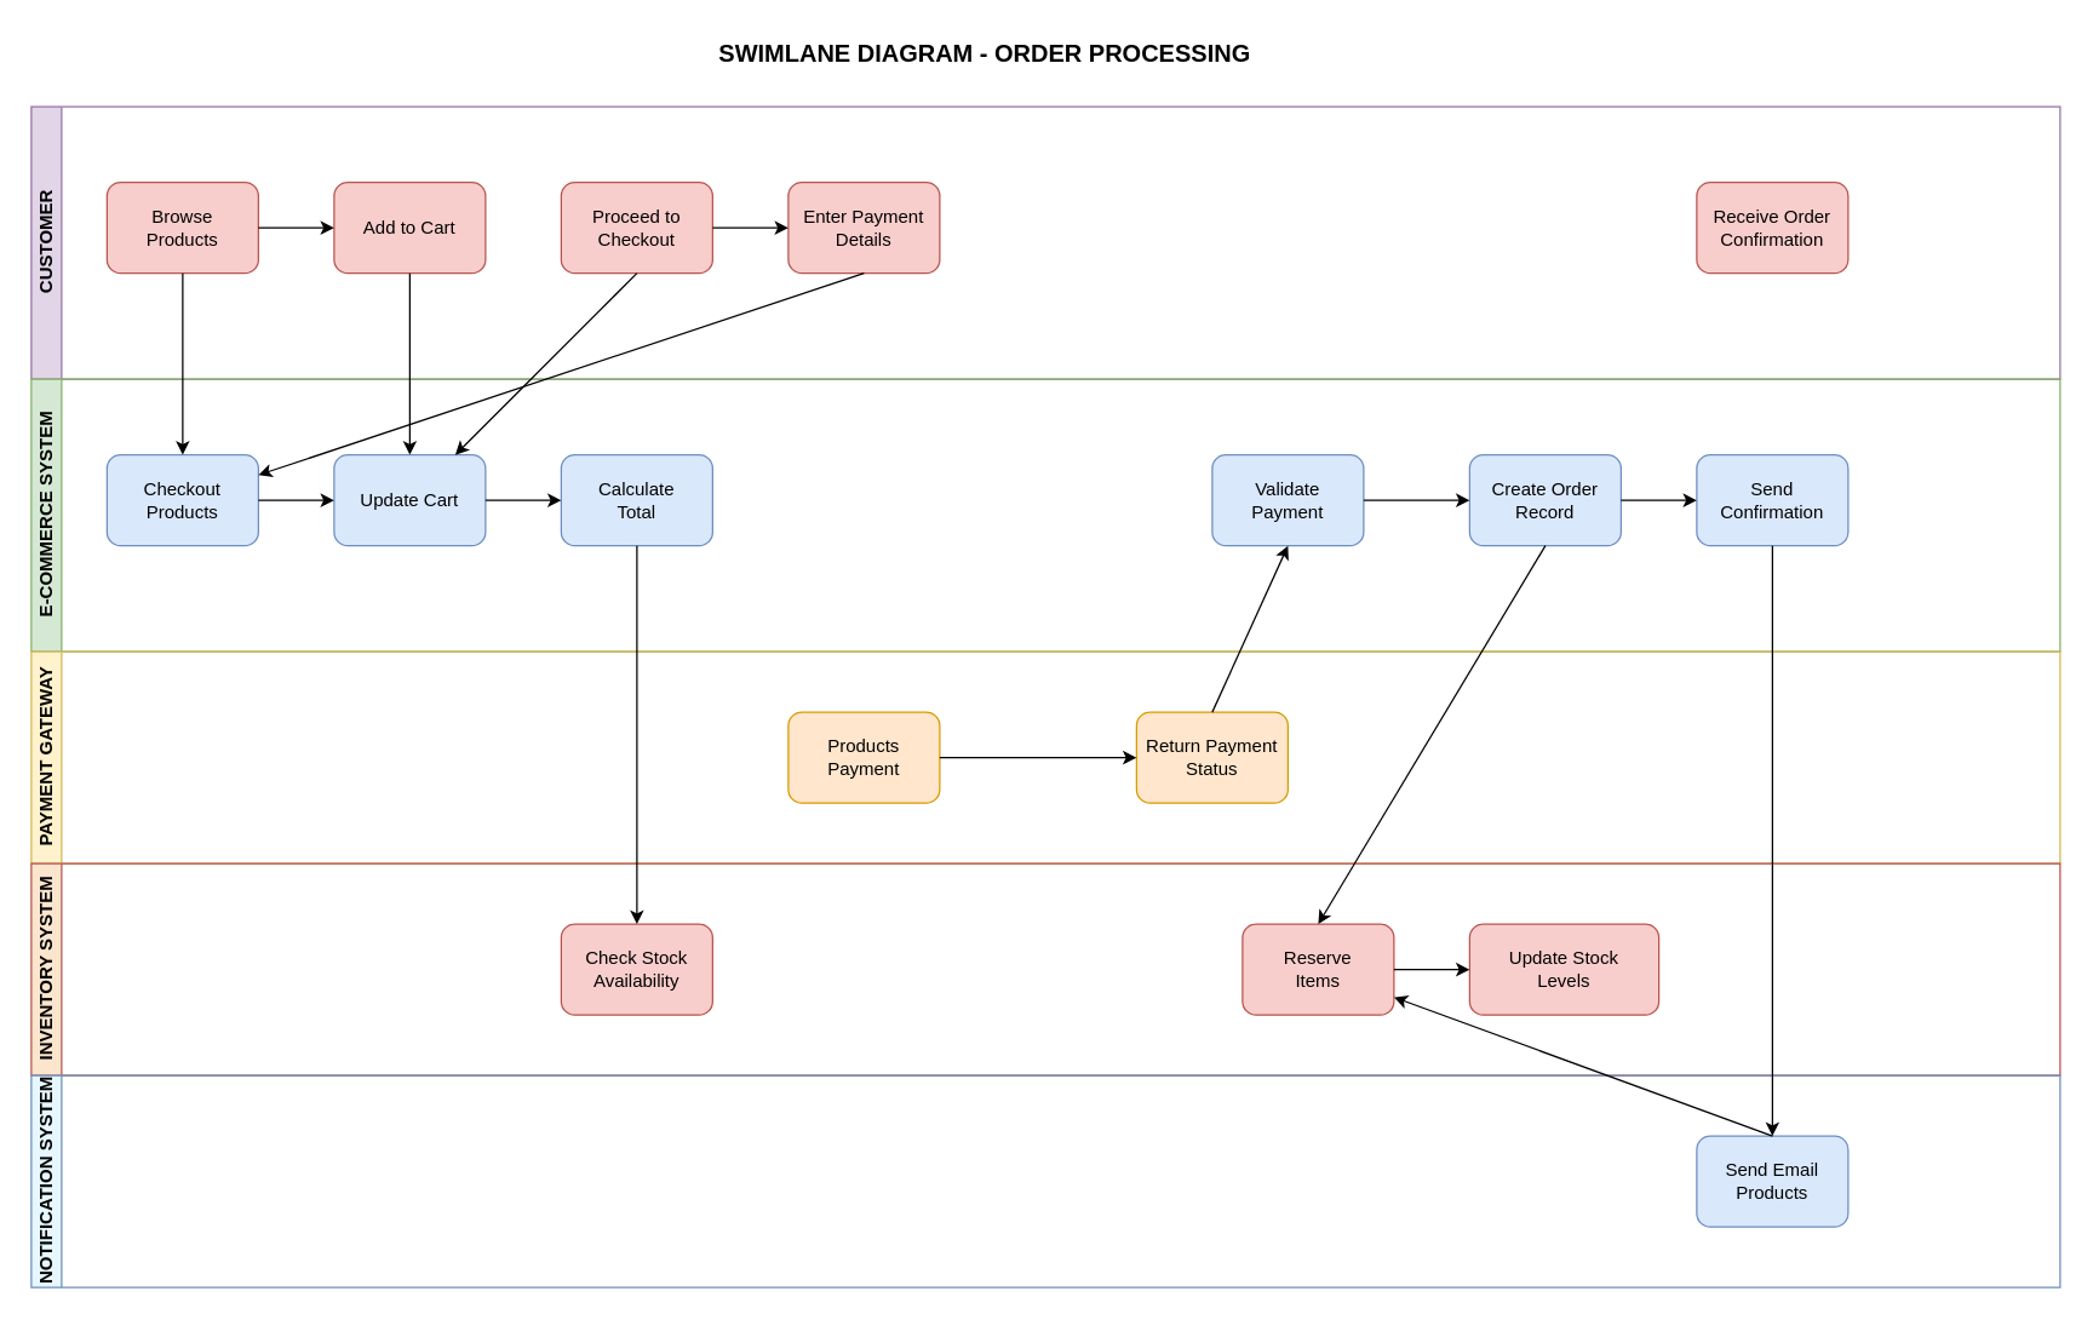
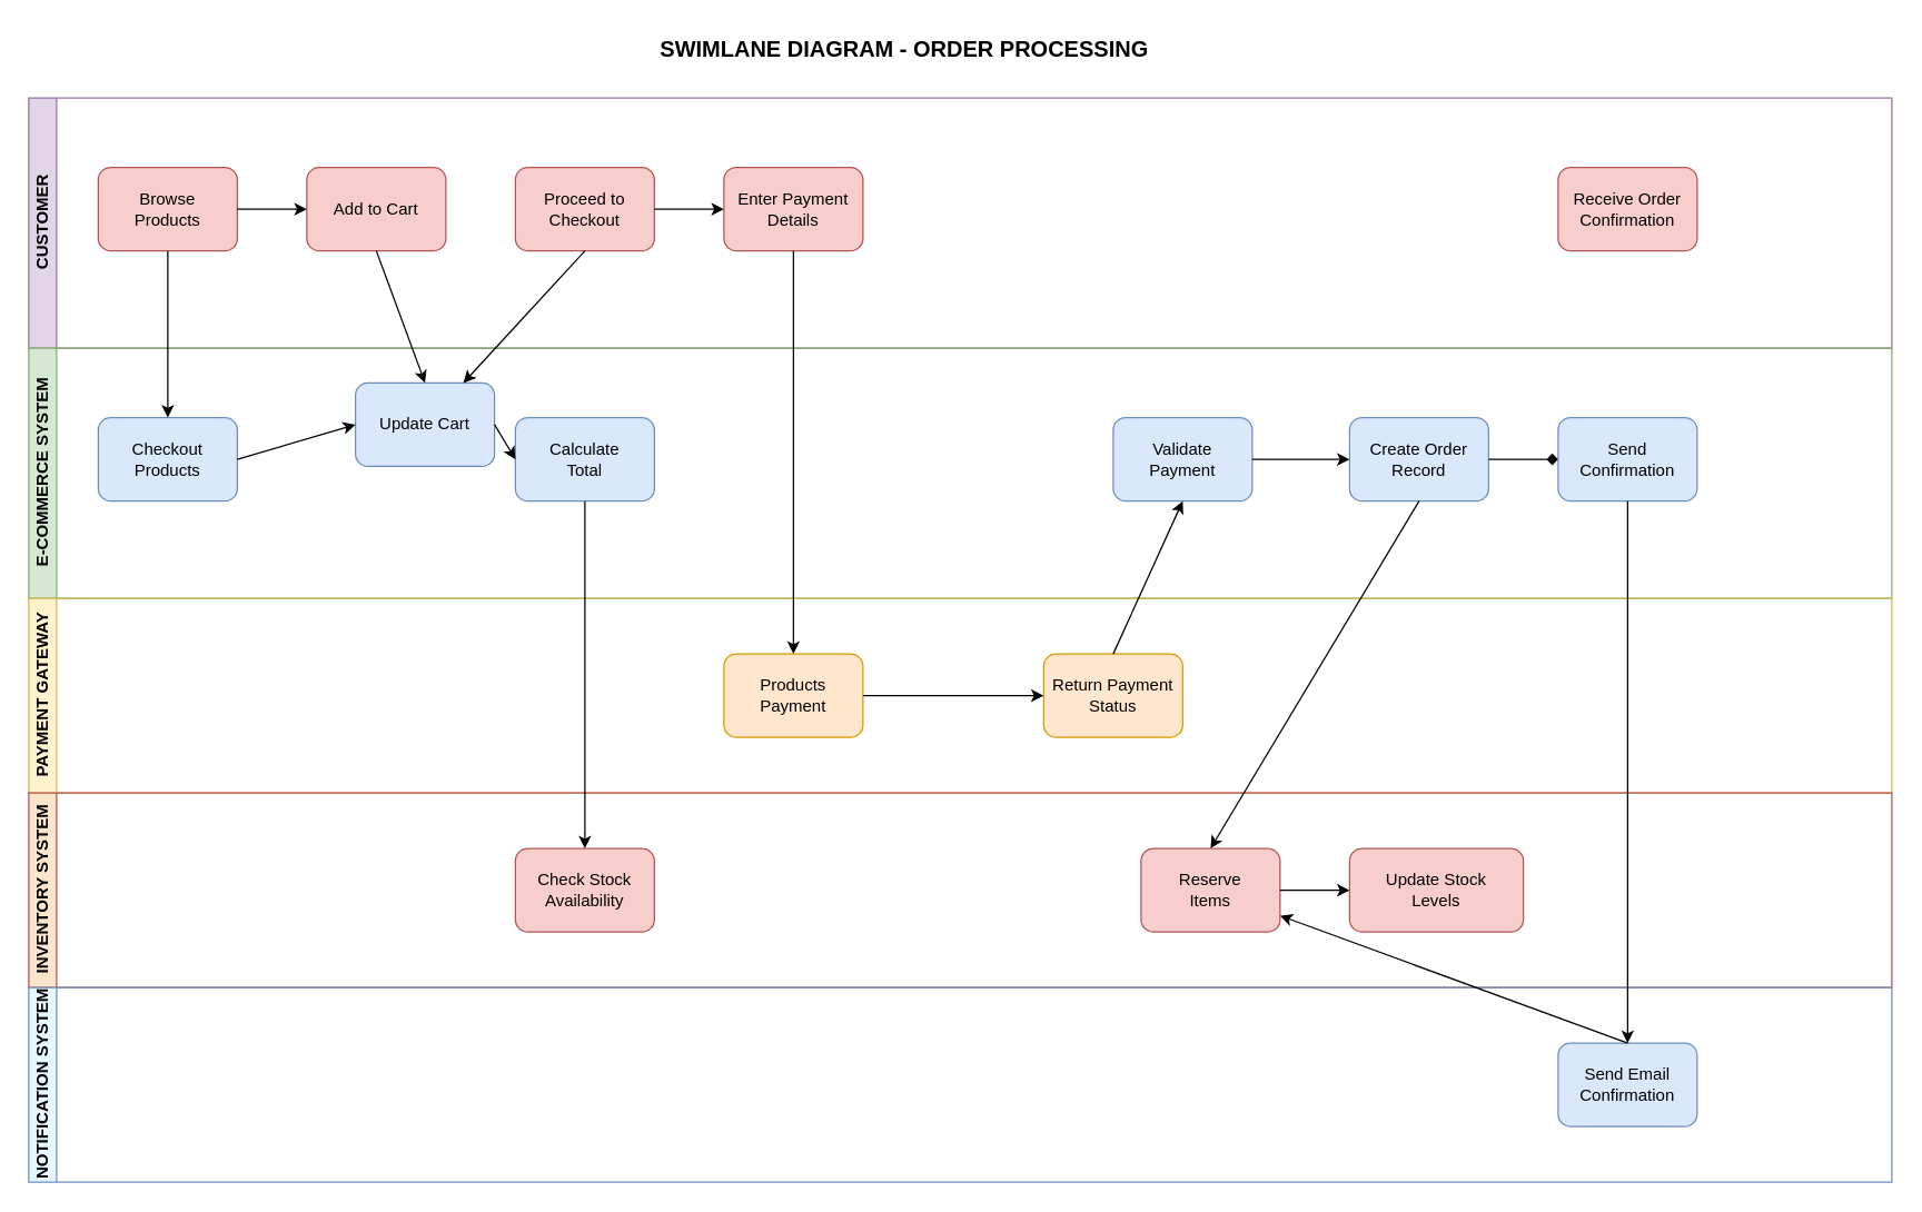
  <mxCell id="0" />
  <mxCell id="1" parent="0" />
  <mxCell id="2" value="SWIMLANE DIAGRAM - ORDER PROCESSING" style="text;html=1;strokeColor=none;fillColor=none;align=center;verticalAlign=middle;whiteSpace=wrap;rounded=0;fontSize=16;fontStyle=1;" vertex="1" parent="1"><mxGeometry x="450" y="20" width="400" height="30" as="geometry" /></mxCell>
  <mxCell id="3" value="CUSTOMER" style="swimlane;html=1;startSize=20;horizontal=0;fillColor=#e1d5e7;strokeColor=#9673a6;" vertex="1" parent="1"><mxGeometry x="20" y="70" width="1340" height="180" as="geometry" /></mxCell>
  <mxCell id="4" value="Browse&#10;Products" style="rounded=1;whiteSpace=wrap;html=1;fillColor=#f8cecc;strokeColor=#b85450;" vertex="1" parent="3"><mxGeometry x="50" y="50" width="100" height="60" as="geometry" /></mxCell>
  <mxCell id="5" value="Add to Cart" style="rounded=1;whiteSpace=wrap;html=1;fillColor=#f8cecc;strokeColor=#b85450;" vertex="1" parent="3"><mxGeometry x="200" y="50" width="100" height="60" as="geometry" /></mxCell>
  <mxCell id="6" value="Proceed to&#10;Checkout" style="rounded=1;whiteSpace=wrap;html=1;fillColor=#f8cecc;strokeColor=#b85450;" vertex="1" parent="3"><mxGeometry x="350" y="50" width="100" height="60" as="geometry" /></mxCell>
  <mxCell id="7" value="Enter Payment&#10;Details" style="rounded=1;whiteSpace=wrap;html=1;fillColor=#f8cecc;strokeColor=#b85450;" vertex="1" parent="3"><mxGeometry x="500" y="50" width="100" height="60" as="geometry" /></mxCell>
  <mxCell id="8" value="Receive Order&#10;Confirmation" style="rounded=1;whiteSpace=wrap;html=1;fillColor=#f8cecc;strokeColor=#b85450;" vertex="1" parent="3"><mxGeometry x="1100" y="50" width="100" height="60" as="geometry" /></mxCell>
  <mxCell id="9" value="E-COMMERCE SYSTEM" style="swimlane;html=1;startSize=20;horizontal=0;fillColor=#d5e8d4;strokeColor=#82b366;" vertex="1" parent="1"><mxGeometry x="20" y="250" width="1340" height="180" as="geometry" /></mxCell>
  <mxCell id="10" value="Checkout&#10;Products" style="rounded=1;whiteSpace=wrap;html=1;fillColor=#dae8fc;strokeColor=#6c8ebf;" vertex="1" parent="9"><mxGeometry x="50" y="50" width="100" height="60" as="geometry" /></mxCell>
- <mxCell id="11" value="Update Cart" style="rounded=1;whiteSpace=wrap;html=1;fillColor=#dae8fc;strokeColor=#6c8ebf;" vertex="1" parent="9"><mxGeometry x="200" y="50" width="100" height="60" as="geometry" /></mxCell>
+ <mxCell id="11" value="Update Cart" style="rounded=1;whiteSpace=wrap;html=1;fillColor=#dae8fc;strokeColor=#6c8ebf;" vertex="1" parent="9"><mxGeometry x="235" y="25" width="100" height="60" as="geometry" /></mxCell>
  <mxCell id="12" value="Calculate&#10;Total" style="rounded=1;whiteSpace=wrap;html=1;fillColor=#dae8fc;strokeColor=#6c8ebf;" vertex="1" parent="9"><mxGeometry x="350" y="50" width="100" height="60" as="geometry" /></mxCell>
  <mxCell id="13" value="Validate&#10;Payment" style="rounded=1;whiteSpace=wrap;html=1;fillColor=#dae8fc;strokeColor=#6c8ebf;" vertex="1" parent="9"><mxGeometry x="780" y="50" width="100" height="60" as="geometry" /></mxCell>
  <mxCell id="14" value="Create Order&#10;Record" style="rounded=1;whiteSpace=wrap;html=1;fillColor=#dae8fc;strokeColor=#6c8ebf;" vertex="1" parent="9"><mxGeometry x="950" y="50" width="100" height="60" as="geometry" /></mxCell>
  <mxCell id="15" value="Send&#10;Confirmation" style="rounded=1;whiteSpace=wrap;html=1;fillColor=#dae8fc;strokeColor=#6c8ebf;" vertex="1" parent="9"><mxGeometry x="1100" y="50" width="100" height="60" as="geometry" /></mxCell>
  <mxCell id="16" value="PAYMENT GATEWAY" style="swimlane;html=1;startSize=20;horizontal=0;fillColor=#fff2cc;strokeColor=#d6b656;" vertex="1" parent="1"><mxGeometry x="20" y="430" width="1340" height="140" as="geometry" /></mxCell>
  <mxCell id="17" value="Products&#10;Payment" style="rounded=1;whiteSpace=wrap;html=1;fillColor=#ffe6cc;strokeColor=#d79b00;" vertex="1" parent="16"><mxGeometry x="500" y="40" width="100" height="60" as="geometry" /></mxCell>
  <mxCell id="18" value="Return Payment&#10;Status" style="rounded=1;whiteSpace=wrap;html=1;fillColor=#ffe6cc;strokeColor=#d79b00;" vertex="1" parent="16"><mxGeometry x="730" y="40" width="100" height="60" as="geometry" /></mxCell>
  <mxCell id="19" value="INVENTORY SYSTEM" style="swimlane;html=1;startSize=20;horizontal=0;fillColor=#fce5cd;strokeColor=#b85450;" vertex="1" parent="1"><mxGeometry x="20" y="570" width="1340" height="140" as="geometry" /></mxCell>
  <mxCell id="20" value="Check Stock&#10;Availability" style="rounded=1;whiteSpace=wrap;html=1;fillColor=#f8cecc;strokeColor=#b85450;" vertex="1" parent="19"><mxGeometry x="350" y="40" width="100" height="60" as="geometry" /></mxCell>
  <mxCell id="21" value="Reserve&#10;Items" style="rounded=1;whiteSpace=wrap;html=1;fillColor=#f8cecc;strokeColor=#b85450;" vertex="1" parent="19"><mxGeometry x="800" y="40" width="100" height="60" as="geometry" /></mxCell>
  <mxCell id="22" value="Update Stock&#10;Levels" style="rounded=1;whiteSpace=wrap;html=1;fillColor=#f8cecc;strokeColor=#b85450;" vertex="1" parent="19"><mxGeometry x="950" y="40" width="125" height="60" as="geometry" /></mxCell>
  <mxCell id="23" value="NOTIFICATION SYSTEM" style="swimlane;html=1;startSize=20;horizontal=0;fillColor=#e6f7ff;strokeColor=#6c8ebf;" vertex="1" parent="1"><mxGeometry x="20" y="710" width="1340" height="140" as="geometry" /></mxCell>
- <mxCell id="24" value="Send Email&#10;Products" style="rounded=1;whiteSpace=wrap;html=1;fillColor=#dae8fc;strokeColor=#6c8ebf;" vertex="1" parent="23"><mxGeometry x="1100" y="40" width="100" height="60" as="geometry" /></mxCell>
+ <mxCell id="24" value="Send Email&#10;Confirmation" style="rounded=1;whiteSpace=wrap;html=1;fillColor=#dae8fc;strokeColor=#6c8ebf;" vertex="1" parent="23"><mxGeometry x="1100" y="40" width="100" height="60" as="geometry" /></mxCell>
  <mxCell id="25" value="" style="endArrow=classic;html=1;rounded=0;exitX=0.5;exitY=1;exitDx=0;exitDy=0;entryX=0.5;entryY=0;entryDx=0;entryDy=0;" edge="1" parent="1" source="4" target="10"><mxGeometry width="50" height="50" relative="1" as="geometry"><mxPoint x="600" y="400" as="sourcePoint" /><mxPoint x="650" y="350" as="targetPoint" /></mxGeometry></mxCell>
  <mxCell id="26" value="" style="endArrow=classic;html=1;rounded=0;exitX=0.5;exitY=1;exitDx=0;exitDy=0;entryX=0.5;entryY=0;entryDx=0;entryDy=0;" edge="1" parent="1" source="5" target="11"><mxGeometry width="50" height="50" relative="1" as="geometry"><mxPoint x="600" y="400" as="sourcePoint" /><mxPoint x="650" y="350" as="targetPoint" /></mxGeometry></mxCell>
  <mxCell id="27" value="" style="endArrow=classic;html=1;rounded=0;exitX=0.5;exitY=1;exitDx=0;exitDy=0;" edge="1" parent="1" source="6" target="11"><mxGeometry width="50" height="50" relative="1" as="geometry"><mxPoint x="600" y="400" as="sourcePoint" /><mxPoint x="650" y="350" as="targetPoint" /></mxGeometry></mxCell>
  <mxCell id="28" value="" style="endArrow=classic;html=1;rounded=0;exitX=0.5;exitY=1;exitDx=0;exitDy=0;entryX=0.5;entryY=0;entryDx=0;entryDy=0;" edge="1" parent="1" source="12" target="20"><mxGeometry width="50" height="50" relative="1" as="geometry"><mxPoint x="600" y="500" as="sourcePoint" /><mxPoint x="650" y="450" as="targetPoint" /></mxGeometry></mxCell>
- <mxCell id="29" value="" style="endArrow=classic;html=1;rounded=0;exitX=0.5;exitY=1;exitDx=0;exitDy=0;" edge="1" parent="1" source="7" target="10"><mxGeometry width="50" height="50" relative="1" as="geometry"><mxPoint x="600" y="400" as="sourcePoint" /><mxPoint x="650" y="350" as="targetPoint" /></mxGeometry></mxCell>
+ <mxCell id="29" value="" style="endArrow=classic;html=1;rounded=0;exitX=0.5;exitY=1;exitDx=0;exitDy=0;entryX=0.5;entryY=0;entryDx=0;entryDy=0;" edge="1" parent="1" source="7" target="17"><mxGeometry width="50" height="50" relative="1" as="geometry"><mxPoint x="600" y="400" as="sourcePoint" /><mxPoint x="650" y="350" as="targetPoint" /></mxGeometry></mxCell>
  <mxCell id="30" value="" style="endArrow=classic;html=1;rounded=0;exitX=0.5;exitY=0;exitDx=0;exitDy=0;entryX=0.5;entryY=1;entryDx=0;entryDy=0;" edge="1" parent="1" source="18" target="13"><mxGeometry width="50" height="50" relative="1" as="geometry"><mxPoint x="600" y="500" as="sourcePoint" /><mxPoint x="650" y="450" as="targetPoint" /></mxGeometry></mxCell>
  <mxCell id="31" value="" style="endArrow=classic;html=1;rounded=0;exitX=0.5;exitY=1;exitDx=0;exitDy=0;entryX=0.5;entryY=0;entryDx=0;entryDy=0;" edge="1" parent="1" source="14" target="21"><mxGeometry width="50" height="50" relative="1" as="geometry"><mxPoint x="600" y="500" as="sourcePoint" /><mxPoint x="650" y="450" as="targetPoint" /></mxGeometry></mxCell>
  <mxCell id="32" value="" style="endArrow=classic;html=1;rounded=0;exitX=1;exitY=0.5;exitDx=0;exitDy=0;entryX=0;entryY=0.5;entryDx=0;entryDy=0;" edge="1" parent="1" source="21" target="22"><mxGeometry width="50" height="50" relative="1" as="geometry"><mxPoint x="600" y="650" as="sourcePoint" /><mxPoint x="650" y="600" as="targetPoint" /></mxGeometry></mxCell>
  <mxCell id="33" value="" style="endArrow=classic;html=1;rounded=0;exitX=0.5;exitY=1;exitDx=0;exitDy=0;entryX=0.5;entryY=0;entryDx=0;entryDy=0;" edge="1" parent="1" source="15" target="24"><mxGeometry width="50" height="50" relative="1" as="geometry"><mxPoint x="600" y="650" as="sourcePoint" /><mxPoint x="650" y="600" as="targetPoint" /></mxGeometry></mxCell>
  <mxCell id="34" value="" style="endArrow=classic;html=1;rounded=0;exitX=0.5;exitY=0;exitDx=0;exitDy=0;" edge="1" parent="1" source="24" target="21"><mxGeometry width="50" height="50" relative="1" as="geometry"><mxPoint x="600" y="500" as="sourcePoint" /><mxPoint x="650" y="450" as="targetPoint" /></mxGeometry></mxCell>
  <mxCell id="35" value="" style="endArrow=classic;html=1;rounded=0;exitX=1;exitY=0.5;exitDx=0;exitDy=0;entryX=0;entryY=0.5;entryDx=0;entryDy=0;" edge="1" parent="1" source="4" target="5"><mxGeometry width="50" height="50" relative="1" as="geometry"><mxPoint x="300" y="400" as="sourcePoint" /><mxPoint x="350" y="350" as="targetPoint" /></mxGeometry></mxCell>
  <mxCell id="36" value="" style="endArrow=classic;html=1;rounded=0;exitX=1;exitY=0.5;exitDx=0;exitDy=0;entryX=0;entryY=0.5;entryDx=0;entryDy=0;" edge="1" parent="1" source="6" target="7"><mxGeometry width="50" height="50" relative="1" as="geometry"><mxPoint x="300" y="400" as="sourcePoint" /><mxPoint x="350" y="350" as="targetPoint" /></mxGeometry></mxCell>
  <mxCell id="37" value="" style="endArrow=classic;html=1;rounded=0;exitX=1;exitY=0.5;exitDx=0;exitDy=0;entryX=0;entryY=0.5;entryDx=0;entryDy=0;" edge="1" parent="1" source="10" target="11"><mxGeometry width="50" height="50" relative="1" as="geometry"><mxPoint x="300" y="500" as="sourcePoint" /><mxPoint x="350" y="450" as="targetPoint" /></mxGeometry></mxCell>
  <mxCell id="38" value="" style="endArrow=classic;html=1;rounded=0;exitX=1;exitY=0.5;exitDx=0;exitDy=0;entryX=0;entryY=0.5;entryDx=0;entryDy=0;" edge="1" parent="1" source="11" target="12"><mxGeometry width="50" height="50" relative="1" as="geometry"><mxPoint x="300" y="500" as="sourcePoint" /><mxPoint x="350" y="450" as="targetPoint" /></mxGeometry></mxCell>
  <mxCell id="39" value="" style="endArrow=classic;html=1;rounded=0;exitX=1;exitY=0.5;exitDx=0;exitDy=0;entryX=0;entryY=0.5;entryDx=0;entryDy=0;" edge="1" parent="1" source="13" target="14"><mxGeometry width="50" height="50" relative="1" as="geometry"><mxPoint x="800" y="500" as="sourcePoint" /><mxPoint x="850" y="450" as="targetPoint" /></mxGeometry></mxCell>
- <mxCell id="40" value="" style="endArrow=classic;html=1;rounded=0;exitX=1;exitY=0.5;exitDx=0;exitDy=0;entryX=0;entryY=0.5;entryDx=0;entryDy=0;" edge="1" parent="1" source="14" target="15"><mxGeometry width="50" height="50" relative="1" as="geometry"><mxPoint x="1000" y="500" as="sourcePoint" /><mxPoint x="1050" y="450" as="targetPoint" /></mxGeometry></mxCell>
+ <mxCell id="40" value="" style="endArrow=diamond;html=1;rounded=0;exitX=1;exitY=0.5;exitDx=0;exitDy=0;entryX=0;entryY=0.5;entryDx=0;entryDy=0;" edge="1" parent="1" source="14" target="15"><mxGeometry width="50" height="50" relative="1" as="geometry"><mxPoint x="1000" y="500" as="sourcePoint" /><mxPoint x="1050" y="450" as="targetPoint" /></mxGeometry></mxCell>
  <mxCell id="41" value="" style="endArrow=classic;html=1;rounded=0;exitX=1;exitY=0.5;exitDx=0;exitDy=0;entryX=0;entryY=0.5;entryDx=0;entryDy=0;" edge="1" parent="1" source="17" target="18"><mxGeometry width="50" height="50" relative="1" as="geometry"><mxPoint x="600" y="600" as="sourcePoint" /><mxPoint x="650" y="550" as="targetPoint" /></mxGeometry></mxCell>
